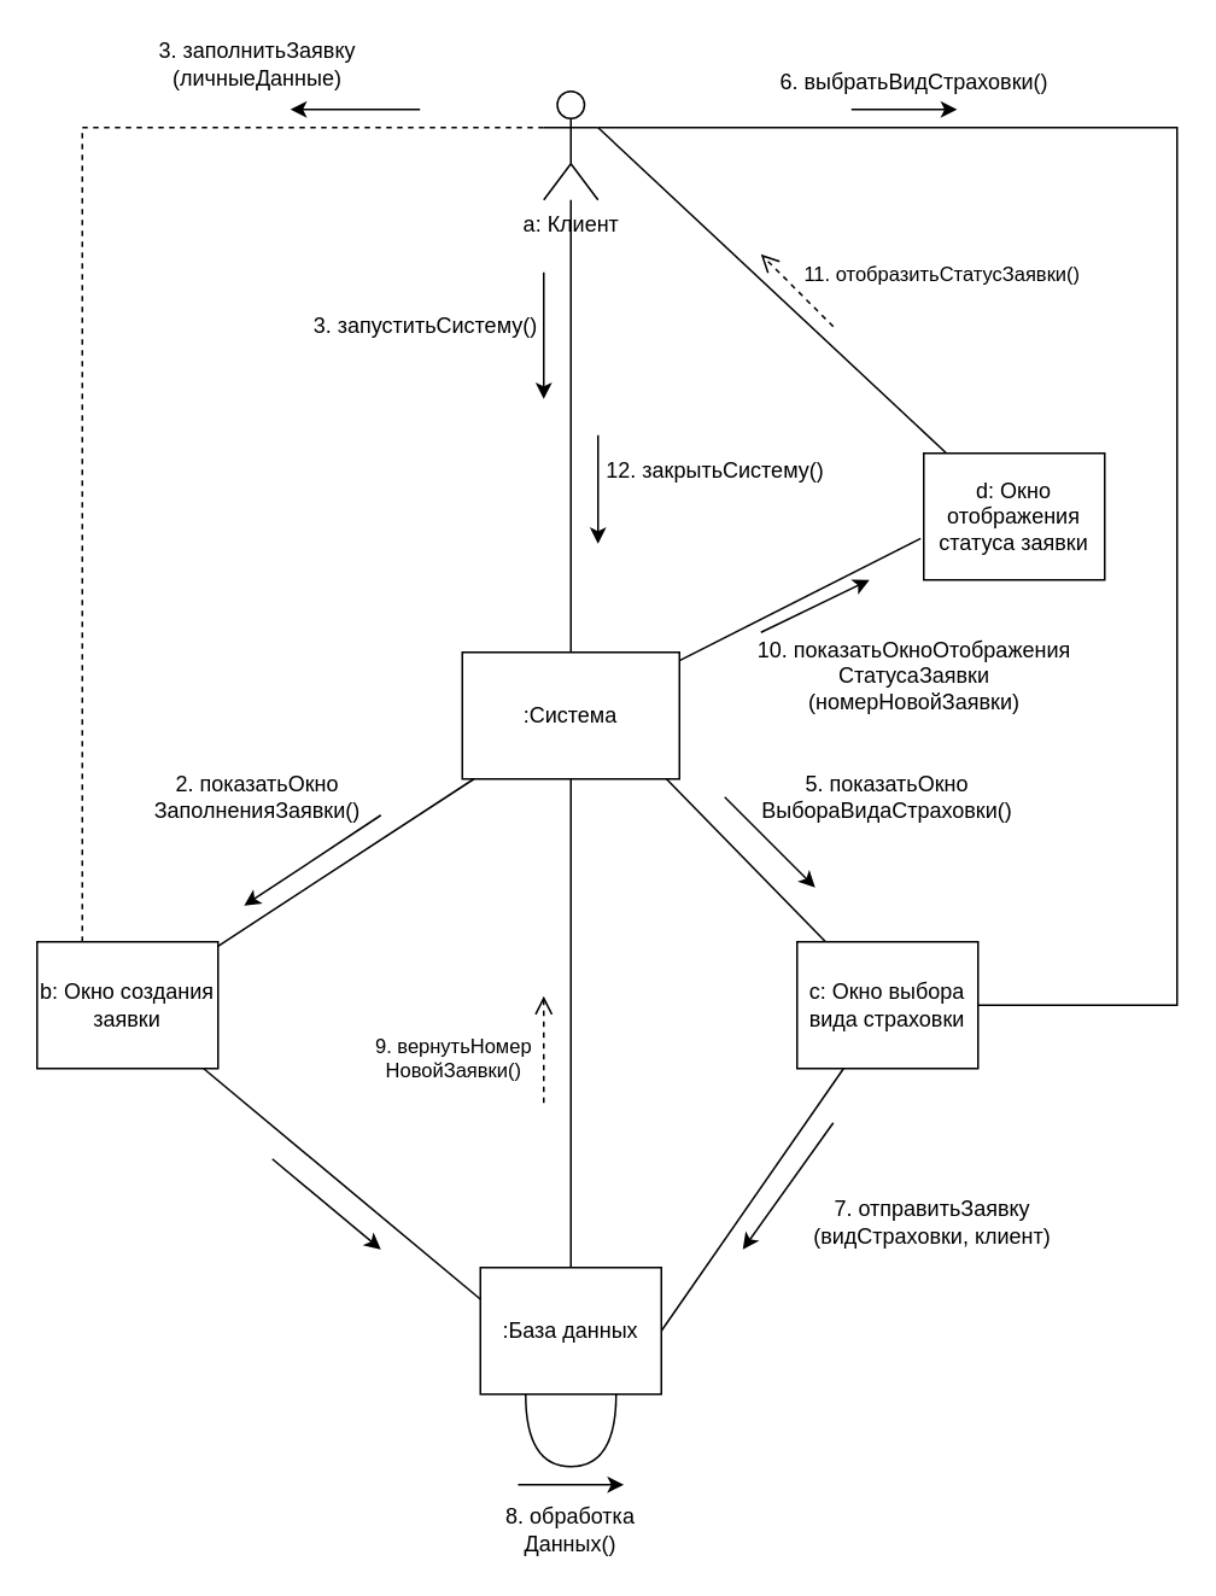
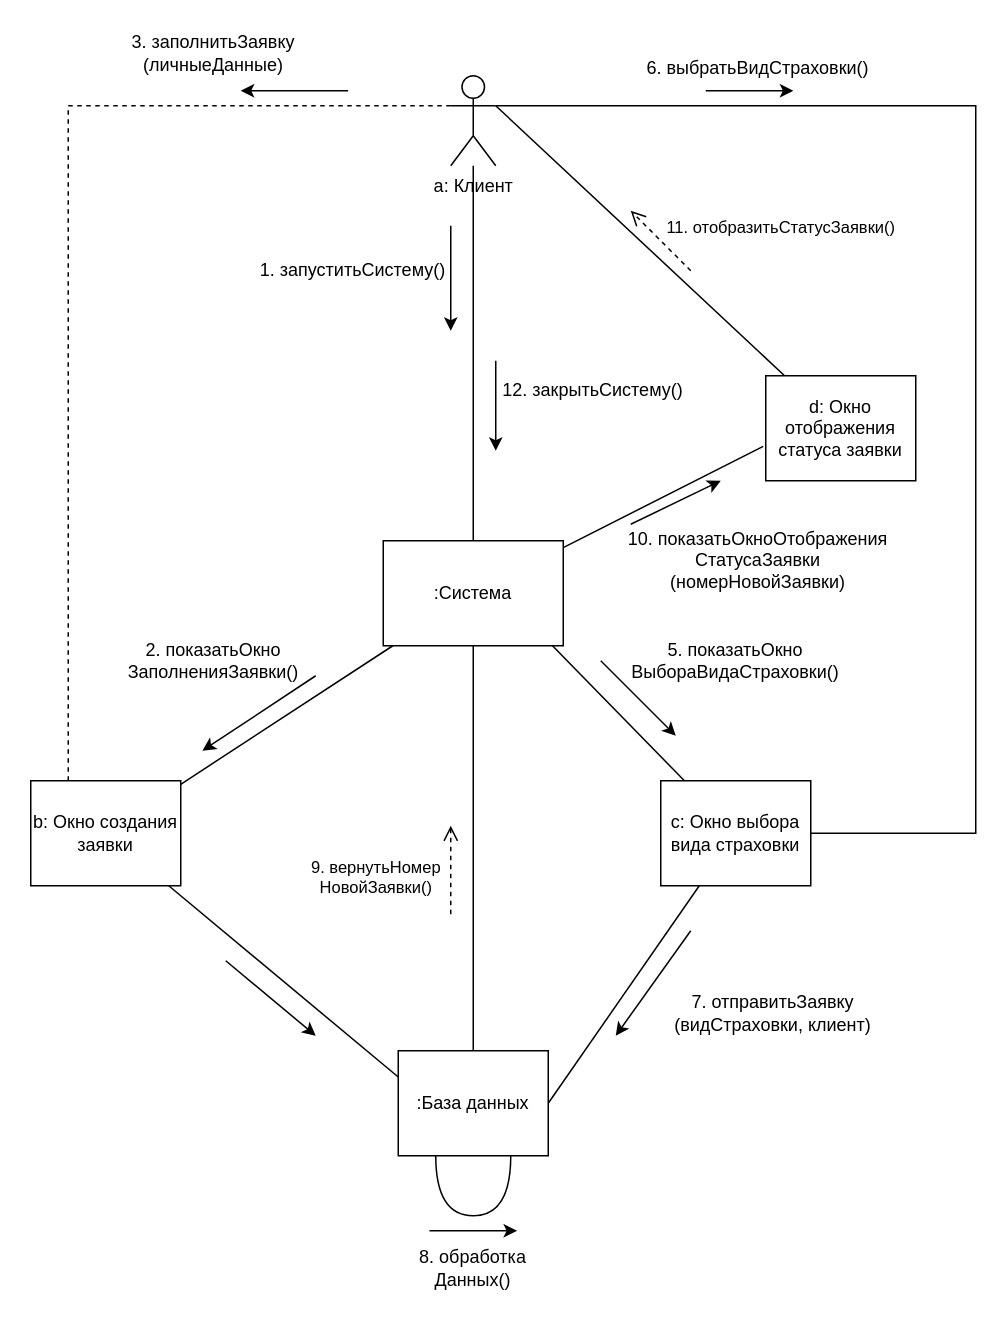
  <mxCell id="0" />
  <mxCell id="1" parent="0" />
  <mxCell id="2" style="rounded=0;orthogonalLoop=1;jettySize=auto;html=1;entryX=0.5;entryY=0;entryDx=0;entryDy=0;endArrow=none;endFill=0;" edge="1" parent="1" source="6" target="10"><mxGeometry relative="1" as="geometry" /></mxCell>
  <mxCell id="3" style="edgeStyle=orthogonalEdgeStyle;rounded=0;orthogonalLoop=1;jettySize=auto;html=1;entryX=0.25;entryY=0;entryDx=0;entryDy=0;endArrow=none;endFill=0;exitX=0;exitY=0.333;exitDx=0;exitDy=0;exitPerimeter=0;dashed=1;" edge="1" parent="1" source="6" target="15"><mxGeometry relative="1" as="geometry" /></mxCell>
  <mxCell id="4" style="rounded=0;orthogonalLoop=1;jettySize=auto;html=1;exitX=1;exitY=0.333;exitDx=0;exitDy=0;exitPerimeter=0;entryX=1;entryY=0.5;entryDx=0;entryDy=0;endArrow=none;endFill=0;edgeStyle=orthogonalEdgeStyle;" edge="1" parent="1" source="6" target="17"><mxGeometry relative="1" as="geometry"><Array as="points"><mxPoint x="650" y="70" /><mxPoint x="650" y="555" /></Array></mxGeometry></mxCell>
  <mxCell id="5" style="rounded=0;orthogonalLoop=1;jettySize=auto;html=1;exitX=1;exitY=0.333;exitDx=0;exitDy=0;exitPerimeter=0;endArrow=none;endFill=0;" edge="1" parent="1" source="6" target="19"><mxGeometry relative="1" as="geometry" /></mxCell>
  <mxCell id="6" value="a: Клиент" style="shape=umlActor;verticalLabelPosition=bottom;verticalAlign=top;html=1;outlineConnect=0;" vertex="1" parent="1"><mxGeometry x="300" y="50" width="30" height="60" as="geometry" /></mxCell>
  <mxCell id="7" style="rounded=0;orthogonalLoop=1;jettySize=auto;html=1;endArrow=none;endFill=0;" edge="1" parent="1" source="10" target="15"><mxGeometry relative="1" as="geometry" /></mxCell>
  <mxCell id="8" style="rounded=0;orthogonalLoop=1;jettySize=auto;html=1;exitX=0.928;exitY=0.979;exitDx=0;exitDy=0;endArrow=none;endFill=0;exitPerimeter=0;" edge="1" parent="1" source="10" target="17"><mxGeometry relative="1" as="geometry" /></mxCell>
  <mxCell id="9" style="rounded=0;orthogonalLoop=1;jettySize=auto;html=1;endArrow=none;endFill=0;" edge="1" parent="1" source="10" target="18"><mxGeometry relative="1" as="geometry" /></mxCell>
  <mxCell id="10" value=":Система" style="rounded=0;whiteSpace=wrap;html=1;" vertex="1" parent="1"><mxGeometry x="255" y="360" width="120" height="70" as="geometry" /></mxCell>
  <mxCell id="11" value="" style="endArrow=classic;html=1;rounded=0;" edge="1" parent="1"><mxGeometry width="50" height="50" relative="1" as="geometry"><mxPoint x="300" y="150" as="sourcePoint" /><mxPoint x="300" y="220" as="targetPoint" /></mxGeometry></mxCell>
- <mxCell id="12" value="3. запуститьСистему()" style="text;html=1;align=center;verticalAlign=middle;whiteSpace=wrap;rounded=0;" vertex="1" parent="1"><mxGeometry x="170" y="170" width="130" height="20" as="geometry" /></mxCell>
+ <mxCell id="12" value="1. запуститьСистему()" style="text;html=1;align=center;verticalAlign=middle;whiteSpace=wrap;rounded=0;" vertex="1" parent="1"><mxGeometry x="170" y="170" width="130" height="20" as="geometry" /></mxCell>
  <mxCell id="13" value="3. заполнить&lt;span style=&quot;background-color: initial;&quot;&gt;Заявку&lt;/span&gt;&lt;div&gt;&lt;span style=&quot;background-color: initial;&quot;&gt;(личныеДанные)&lt;/span&gt;&lt;/div&gt;" style="text;html=1;align=center;verticalAlign=middle;whiteSpace=wrap;rounded=0;" vertex="1" parent="1"><mxGeometry x="74" y="20" width="136" height="30" as="geometry" /></mxCell>
  <mxCell id="14" style="rounded=0;orthogonalLoop=1;jettySize=auto;html=1;endArrow=none;endFill=0;entryX=0;entryY=0.25;entryDx=0;entryDy=0;" edge="1" parent="1" source="15" target="18"><mxGeometry relative="1" as="geometry" /></mxCell>
  <mxCell id="15" value="b: Окно создания заявки" style="rounded=0;whiteSpace=wrap;html=1;" vertex="1" parent="1"><mxGeometry x="20" y="520" width="100" height="70" as="geometry" /></mxCell>
  <mxCell id="16" style="rounded=0;orthogonalLoop=1;jettySize=auto;html=1;entryX=1;entryY=0.5;entryDx=0;entryDy=0;endArrow=none;endFill=0;" edge="1" parent="1" source="17" target="18"><mxGeometry relative="1" as="geometry" /></mxCell>
  <mxCell id="17" value="с: Окно выбора вида страховки" style="rounded=0;whiteSpace=wrap;html=1;" vertex="1" parent="1"><mxGeometry x="440" y="520" width="100" height="70" as="geometry" /></mxCell>
  <mxCell id="18" value=":База данных" style="rounded=0;whiteSpace=wrap;html=1;" vertex="1" parent="1"><mxGeometry x="265" y="700" width="100" height="70" as="geometry" /></mxCell>
  <mxCell id="19" value="d: Окно отображения статуса заявки" style="rounded=0;whiteSpace=wrap;html=1;" vertex="1" parent="1"><mxGeometry x="510" y="250" width="100" height="70" as="geometry" /></mxCell>
  <mxCell id="20" value="6. выбратьВидСтраховки()" style="text;html=1;align=center;verticalAlign=middle;whiteSpace=wrap;rounded=0;" vertex="1" parent="1"><mxGeometry x="425" y="30" width="160" height="30" as="geometry" /></mxCell>
  <mxCell id="21" value="7. отправитьЗаявку&lt;div&gt;(видСтраховки, клиент)&lt;/div&gt;" style="text;html=1;align=center;verticalAlign=middle;whiteSpace=wrap;rounded=0;" vertex="1" parent="1"><mxGeometry x="440" y="660" width="150" height="30" as="geometry" /></mxCell>
  <mxCell id="22" value="&lt;div&gt;&lt;span style=&quot;background-color: initial;&quot;&gt;8. обработка&lt;/span&gt;&lt;/div&gt;&lt;div&gt;&lt;span style=&quot;background-color: initial;&quot;&gt;Данных&lt;/span&gt;&lt;span style=&quot;background-color: initial;&quot;&gt;()&lt;/span&gt;&lt;/div&gt;" style="text;html=1;align=center;verticalAlign=middle;whiteSpace=wrap;rounded=0;" vertex="1" parent="1"><mxGeometry x="260" y="830" width="110" height="30" as="geometry" /></mxCell>
  <mxCell id="23" value="12. закрытьСистему()" style="text;html=1;align=center;verticalAlign=middle;whiteSpace=wrap;rounded=0;" vertex="1" parent="1"><mxGeometry x="330" y="250" width="130" height="20" as="geometry" /></mxCell>
  <mxCell id="24" value="2. показатьОкно&lt;div&gt;ЗаполненияЗаявки()&lt;/div&gt;" style="text;html=1;align=center;verticalAlign=middle;whiteSpace=wrap;rounded=0;" vertex="1" parent="1"><mxGeometry x="87" y="430" width="110" height="20" as="geometry" /></mxCell>
  <mxCell id="25" value="" style="endArrow=classic;html=1;rounded=0;" edge="1" parent="1"><mxGeometry width="50" height="50" relative="1" as="geometry"><mxPoint x="285.8" y="820" as="sourcePoint" /><mxPoint x="344.2" y="820" as="targetPoint" /></mxGeometry></mxCell>
  <mxCell id="26" value="5. показатьОкно&lt;div&gt;&lt;span style=&quot;background-color: initial;&quot;&gt;ВыбораВидаСтраховки()&lt;/span&gt;&lt;br&gt;&lt;/div&gt;" style="text;html=1;align=center;verticalAlign=middle;whiteSpace=wrap;rounded=0;" vertex="1" parent="1"><mxGeometry x="460" y="430" width="60" height="20" as="geometry" /></mxCell>
  <mxCell id="27" style="edgeStyle=orthogonalEdgeStyle;rounded=0;orthogonalLoop=1;jettySize=auto;html=1;exitX=0.5;exitY=1;exitDx=0;exitDy=0;" edge="1" parent="1" source="22" target="22"><mxGeometry relative="1" as="geometry" /></mxCell>
  <mxCell id="28" value="11. отобразитьСтатусЗаявки()" style="html=1;verticalAlign=bottom;endArrow=open;dashed=1;endSize=8;curved=0;rounded=0;" edge="1" parent="1"><mxGeometry x="-1" y="-63" relative="1" as="geometry"><mxPoint x="460" y="180" as="sourcePoint" /><mxPoint x="420" y="140" as="targetPoint" /><mxPoint x="15" y="25" as="offset" /></mxGeometry></mxCell>
  <mxCell id="29" value="10. показатьОкноОтображения&lt;div&gt;Статуса&lt;span style=&quot;background-color: initial;&quot;&gt;Заявки&lt;/span&gt;&lt;/div&gt;&lt;div&gt;&lt;span style=&quot;background-color: initial;&quot;&gt;(номерНовойЗаявки)&lt;/span&gt;&lt;/div&gt;" style="text;html=1;align=center;verticalAlign=middle;whiteSpace=wrap;rounded=0;" vertex="1" parent="1"><mxGeometry x="415" y="360" width="180" height="25" as="geometry" /></mxCell>
  <mxCell id="30" style="edgeStyle=orthogonalEdgeStyle;rounded=0;orthogonalLoop=1;jettySize=auto;html=1;exitX=0.5;exitY=1;exitDx=0;exitDy=0;" edge="1" parent="1" source="29" target="29"><mxGeometry relative="1" as="geometry" /></mxCell>
  <mxCell id="31" value="" style="endArrow=classic;html=1;rounded=0;" edge="1" parent="1"><mxGeometry width="50" height="50" relative="1" as="geometry"><mxPoint x="330" y="240" as="sourcePoint" /><mxPoint x="330" y="300" as="targetPoint" /></mxGeometry></mxCell>
  <mxCell id="32" value="" style="endArrow=classic;html=1;rounded=0;fontStyle=1" edge="1" parent="1"><mxGeometry width="50" height="50" relative="1" as="geometry"><mxPoint x="210" y="450" as="sourcePoint" /><mxPoint x="134.41" y="500" as="targetPoint" /></mxGeometry></mxCell>
  <mxCell id="33" value="" style="endArrow=classic;html=1;rounded=0;fontStyle=1" edge="1" parent="1"><mxGeometry width="50" height="50" relative="1" as="geometry"><mxPoint x="150" y="640" as="sourcePoint" /><mxPoint x="210" y="690" as="targetPoint" /></mxGeometry></mxCell>
  <mxCell id="34" value="9. вернутьНомер&lt;div&gt;НовойЗаявки()&lt;/div&gt;" style="html=1;verticalAlign=bottom;endArrow=open;dashed=1;endSize=8;curved=0;rounded=0;entryX=0.976;entryY=0.797;entryDx=0;entryDy=0;entryPerimeter=0;" edge="1" parent="1"><mxGeometry x="-0.695" y="50" relative="1" as="geometry"><mxPoint x="300" y="609" as="sourcePoint" /><mxPoint x="300" y="550" as="targetPoint" /><mxPoint as="offset" /></mxGeometry></mxCell>
  <mxCell id="35" value="" style="endArrow=classic;html=1;rounded=0;fontStyle=1" edge="1" parent="1"><mxGeometry width="50" height="50" relative="1" as="geometry"><mxPoint x="460" y="620" as="sourcePoint" /><mxPoint x="410" y="690" as="targetPoint" /></mxGeometry></mxCell>
  <mxCell id="36" value="" style="endArrow=classic;html=1;rounded=0;fontStyle=1" edge="1" parent="1"><mxGeometry width="50" height="50" relative="1" as="geometry"><mxPoint x="400" y="440" as="sourcePoint" /><mxPoint x="450" y="490" as="targetPoint" /></mxGeometry></mxCell>
  <mxCell id="37" style="rounded=0;orthogonalLoop=1;jettySize=auto;html=1;entryX=-0.017;entryY=0.672;entryDx=0;entryDy=0;entryPerimeter=0;endArrow=none;endFill=0;" edge="1" parent="1" source="10" target="19"><mxGeometry relative="1" as="geometry" /></mxCell>
  <mxCell id="38" value="" style="endArrow=classic;html=1;rounded=0;fontStyle=1" edge="1" parent="1"><mxGeometry width="50" height="50" relative="1" as="geometry"><mxPoint x="420" y="349" as="sourcePoint" /><mxPoint x="480" y="320" as="targetPoint" /></mxGeometry></mxCell>
  <mxCell id="39" style="edgeStyle=orthogonalEdgeStyle;rounded=0;orthogonalLoop=1;jettySize=auto;html=1;exitX=0.75;exitY=1;exitDx=0;exitDy=0;entryX=0.25;entryY=1;entryDx=0;entryDy=0;endArrow=none;endFill=0;curved=1;" edge="1" parent="1" source="18" target="18"><mxGeometry relative="1" as="geometry"><Array as="points"><mxPoint x="340" y="810" /><mxPoint x="290" y="810" /></Array></mxGeometry></mxCell>
  <mxCell id="40" value="" style="endArrow=classic;html=1;rounded=0;" edge="1" parent="1"><mxGeometry width="50" height="50" relative="1" as="geometry"><mxPoint x="470" y="60" as="sourcePoint" /><mxPoint x="528.4" y="60" as="targetPoint" /></mxGeometry></mxCell>
  <mxCell id="41" value="" style="endArrow=classic;html=1;rounded=0;" edge="1" parent="1"><mxGeometry width="50" height="50" relative="1" as="geometry"><mxPoint x="231.6" y="60" as="sourcePoint" /><mxPoint x="160" y="60" as="targetPoint" /></mxGeometry></mxCell>
